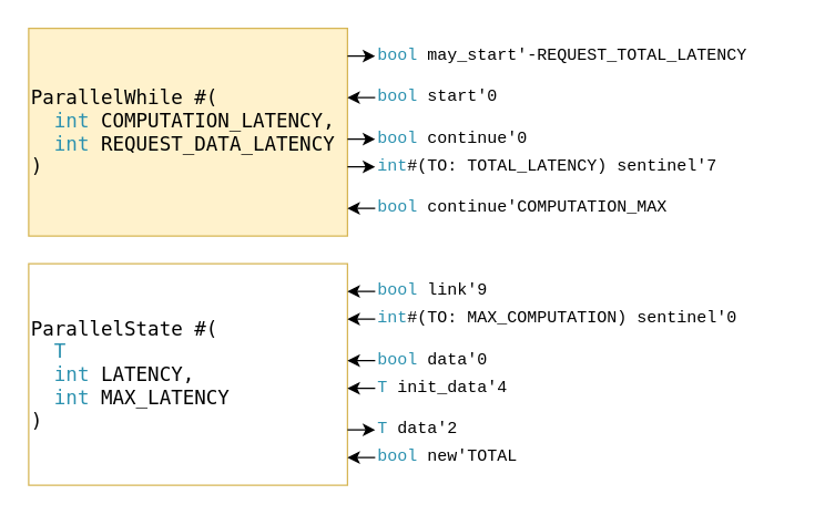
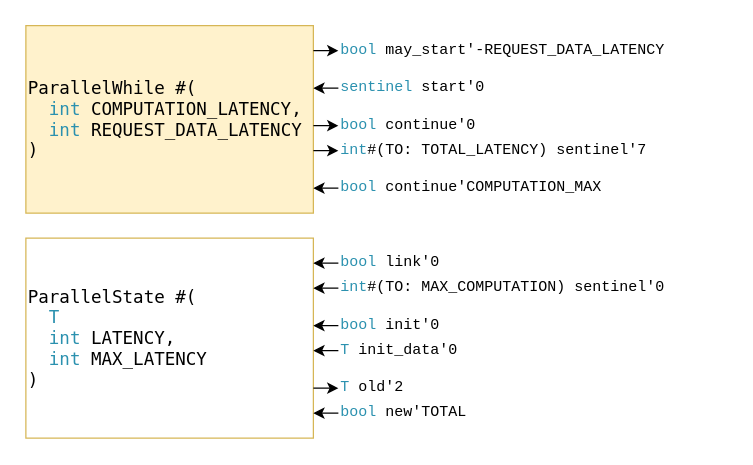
  <mxCell id="0" />
  <mxCell id="1" parent="0" />
  <mxCell id="2" value="&lt;span style=&quot;color: rgb(0, 0, 0); font-family: &amp;quot;Droid Sans Mono&amp;quot;, &amp;quot;monospace&amp;quot;, monospace; font-size: 14px; font-style: normal; font-variant-ligatures: normal; font-variant-caps: normal; font-weight: 400; letter-spacing: normal; orphans: 2; text-indent: 0px; text-transform: none; widows: 2; word-spacing: 0px; -webkit-text-stroke-width: 0px; text-decoration-thickness: initial; text-decoration-style: initial; text-decoration-color: initial;&quot; class=&quot;mtk1&quot;&gt;ParallelWhile #(&lt;br&gt;&lt;/span&gt;&lt;span style=&quot;color: rgb(43, 145, 175); font-family: &amp;quot;Droid Sans Mono&amp;quot;, &amp;quot;monospace&amp;quot;, monospace; font-size: 14px; font-style: normal; font-variant-ligatures: normal; font-variant-caps: normal; font-weight: 400; letter-spacing: normal; orphans: 2; text-indent: 0px; text-transform: none; widows: 2; word-spacing: 0px; -webkit-text-stroke-width: 0px; text-decoration-thickness: initial; text-decoration-style: initial; text-decoration-color: initial;&quot; class=&quot;mtk25&quot;&gt;&amp;nbsp; int&amp;nbsp;&lt;/span&gt;&lt;span style=&quot;font-family: &amp;quot;Droid Sans Mono&amp;quot;, &amp;quot;monospace&amp;quot;, monospace; font-size: 14px; font-style: normal; font-variant-ligatures: normal; font-variant-caps: normal; font-weight: 400; letter-spacing: normal; orphans: 2; text-indent: 0px; text-transform: none; widows: 2; word-spacing: 0px; -webkit-text-stroke-width: 0px; text-decoration-thickness: initial; text-decoration-style: initial; text-decoration-color: initial;&quot; class=&quot;mtk1&quot;&gt;COMPUTATION_LATENCY,&lt;br&gt;&lt;/span&gt;&lt;span style=&quot;font-family: &amp;quot;Droid Sans Mono&amp;quot;, &amp;quot;monospace&amp;quot;, monospace; font-size: 14px; font-style: normal; font-variant-ligatures: normal; font-variant-caps: normal; font-weight: 400; letter-spacing: normal; orphans: 2; text-indent: 0px; text-transform: none; widows: 2; word-spacing: 0px; -webkit-text-stroke-width: 0px; text-decoration-thickness: initial; text-decoration-style: initial; text-decoration-color: initial;&quot; class=&quot;mtk25&quot;&gt;&amp;nbsp;&amp;nbsp;&lt;/span&gt;&lt;span style=&quot;color: rgb(43, 145, 175); font-family: &amp;quot;Droid Sans Mono&amp;quot;, &amp;quot;monospace&amp;quot;, monospace; font-size: 14px; font-style: normal; font-variant-ligatures: normal; font-variant-caps: normal; font-weight: 400; letter-spacing: normal; orphans: 2; text-indent: 0px; text-transform: none; widows: 2; word-spacing: 0px; -webkit-text-stroke-width: 0px; text-decoration-thickness: initial; text-decoration-style: initial; text-decoration-color: initial;&quot; class=&quot;mtk25&quot;&gt;int&lt;/span&gt;&lt;span style=&quot;color: rgb(0, 0, 0); font-family: &amp;quot;Droid Sans Mono&amp;quot;, &amp;quot;monospace&amp;quot;, monospace; font-size: 14px; font-style: normal; font-variant-ligatures: normal; font-variant-caps: normal; font-weight: 400; letter-spacing: normal; orphans: 2; text-indent: 0px; text-transform: none; widows: 2; word-spacing: 0px; -webkit-text-stroke-width: 0px; text-decoration-thickness: initial; text-decoration-style: initial; text-decoration-color: initial;&quot; class=&quot;mtk1&quot;&gt; REQUEST_DATA_LATENCY&lt;br&gt;)&lt;/span&gt;" style="rounded=0;whiteSpace=wrap;html=1;labelBackgroundColor=none;align=left;fillColor=#fff2cc;strokeColor=#d6b656;" vertex="1" parent="1"><mxGeometry x="20" y="20" width="230" height="150" as="geometry" /></mxCell>
  <mxCell id="3" value="" style="endArrow=classic;html=1;rounded=0;" edge="1" parent="1"><mxGeometry width="50" height="50" relative="1" as="geometry"><mxPoint x="250" y="40" as="sourcePoint" /><mxPoint x="270" y="40" as="targetPoint" /></mxGeometry></mxCell>
- <mxCell id="4" value="&lt;font color=&quot;#2b91af&quot;&gt;bool&lt;/font&gt; may_start'-REQUEST_TOTAL_LATENCY" style="text;html=1;strokeColor=none;fillColor=none;align=left;verticalAlign=middle;whiteSpace=wrap;rounded=0;fontFamily=Courier New;" vertex="1" parent="1"><mxGeometry x="270" y="20" width="310" height="40" as="geometry" /></mxCell>
+ <mxCell id="4" value="&lt;font color=&quot;#2b91af&quot;&gt;bool&lt;/font&gt; may_start'-REQUEST_DATA_LATENCY" style="text;html=1;strokeColor=none;fillColor=none;align=left;verticalAlign=middle;whiteSpace=wrap;rounded=0;fontFamily=Courier New;" vertex="1" parent="1"><mxGeometry x="270" y="20" width="310" height="40" as="geometry" /></mxCell>
  <mxCell id="5" value="" style="endArrow=classic;html=1;rounded=0;" edge="1" parent="1"><mxGeometry width="50" height="50" relative="1" as="geometry"><mxPoint x="270" y="70" as="sourcePoint" /><mxPoint x="250" y="70" as="targetPoint" /></mxGeometry></mxCell>
- <mxCell id="6" value="&lt;font color=&quot;#2b91af&quot;&gt;bool&lt;/font&gt; start'0" style="text;html=1;strokeColor=none;fillColor=none;align=left;verticalAlign=middle;whiteSpace=wrap;rounded=0;fontFamily=Courier New;" vertex="1" parent="1"><mxGeometry x="270" y="50" width="130" height="40" as="geometry" /></mxCell>
+ <mxCell id="6" value="&lt;font color=&quot;#2b91af&quot;&gt;sentinel&lt;/font&gt; start'0" style="text;html=1;strokeColor=none;fillColor=none;align=left;verticalAlign=middle;whiteSpace=wrap;rounded=0;fontFamily=Courier New;" vertex="1" parent="1"><mxGeometry x="270" y="50" width="130" height="40" as="geometry" /></mxCell>
  <mxCell id="7" value="" style="endArrow=classic;html=1;rounded=0;" edge="1" parent="1"><mxGeometry width="50" height="50" relative="1" as="geometry"><mxPoint x="250" y="100" as="sourcePoint" /><mxPoint x="270" y="100" as="targetPoint" /></mxGeometry></mxCell>
  <mxCell id="8" value="&lt;font color=&quot;#2b91af&quot;&gt;bool&lt;/font&gt; continue'0" style="text;html=1;strokeColor=none;fillColor=none;align=left;verticalAlign=middle;whiteSpace=wrap;rounded=0;fontFamily=Courier New;" vertex="1" parent="1"><mxGeometry x="270" y="80" width="200" height="40" as="geometry" /></mxCell>
  <mxCell id="9" value="&lt;font color=&quot;#2b91af&quot;&gt;int&lt;/font&gt;#(TO: TOTAL_LATENCY) sentinel'7" style="text;html=1;strokeColor=none;fillColor=none;align=left;verticalAlign=middle;whiteSpace=wrap;rounded=0;fontFamily=Courier New;" vertex="1" parent="1"><mxGeometry x="270" y="100" width="280" height="40" as="geometry" /></mxCell>
  <mxCell id="10" value="" style="endArrow=classic;html=1;rounded=0;" edge="1" parent="1"><mxGeometry width="50" height="50" relative="1" as="geometry"><mxPoint x="250" y="120" as="sourcePoint" /><mxPoint x="270" y="120" as="targetPoint" /></mxGeometry></mxCell>
  <mxCell id="11" value="&lt;font color=&quot;#2b91af&quot;&gt;bool&lt;/font&gt; continue'COMPUTATION_MAX" style="text;html=1;strokeColor=none;fillColor=none;align=left;verticalAlign=middle;whiteSpace=wrap;rounded=0;fontFamily=Courier New;" vertex="1" parent="1"><mxGeometry x="270" y="130" width="280" height="40" as="geometry" /></mxCell>
  <mxCell id="12" value="" style="endArrow=classic;html=1;rounded=0;" edge="1" parent="1"><mxGeometry width="50" height="50" relative="1" as="geometry"><mxPoint x="270" y="150" as="sourcePoint" /><mxPoint x="250" y="150" as="targetPoint" /></mxGeometry></mxCell>
  <mxCell id="13" value="&lt;span style=&quot;color: rgb(0, 0, 0); font-family: &amp;quot;Droid Sans Mono&amp;quot;, &amp;quot;monospace&amp;quot;, monospace; font-size: 14px; font-style: normal; font-variant-ligatures: normal; font-variant-caps: normal; font-weight: 400; letter-spacing: normal; orphans: 2; text-indent: 0px; text-transform: none; widows: 2; word-spacing: 0px; -webkit-text-stroke-width: 0px; text-decoration-thickness: initial; text-decoration-style: initial; text-decoration-color: initial;&quot; class=&quot;mtk1&quot;&gt;ParallelState #(&lt;br&gt;&lt;/span&gt;&lt;span style=&quot;color: rgb(43, 145, 175); font-family: &amp;quot;Droid Sans Mono&amp;quot;, &amp;quot;monospace&amp;quot;, monospace; font-size: 14px; font-style: normal; font-variant-ligatures: normal; font-variant-caps: normal; font-weight: 400; letter-spacing: normal; orphans: 2; text-indent: 0px; text-transform: none; widows: 2; word-spacing: 0px; -webkit-text-stroke-width: 0px; text-decoration-thickness: initial; text-decoration-style: initial; text-decoration-color: initial;&quot; class=&quot;mtk25&quot;&gt;&amp;nbsp; T&lt;br&gt;&amp;nbsp; int&amp;nbsp;&lt;/span&gt;&lt;span style=&quot;font-family: &amp;quot;Droid Sans Mono&amp;quot;, &amp;quot;monospace&amp;quot;, monospace; font-size: 14px; font-style: normal; font-variant-ligatures: normal; font-variant-caps: normal; font-weight: 400; letter-spacing: normal; orphans: 2; text-indent: 0px; text-transform: none; widows: 2; word-spacing: 0px; -webkit-text-stroke-width: 0px; text-decoration-thickness: initial; text-decoration-style: initial; text-decoration-color: initial;&quot; class=&quot;mtk1&quot;&gt;LATENCY,&lt;br&gt;&lt;/span&gt;&lt;span style=&quot;font-family: &amp;quot;Droid Sans Mono&amp;quot;, &amp;quot;monospace&amp;quot;, monospace; font-size: 14px; font-style: normal; font-variant-ligatures: normal; font-variant-caps: normal; font-weight: 400; letter-spacing: normal; orphans: 2; text-indent: 0px; text-transform: none; widows: 2; word-spacing: 0px; -webkit-text-stroke-width: 0px; text-decoration-thickness: initial; text-decoration-style: initial; text-decoration-color: initial;&quot; class=&quot;mtk25&quot;&gt;&amp;nbsp;&amp;nbsp;&lt;/span&gt;&lt;span style=&quot;color: rgb(43, 145, 175); font-family: &amp;quot;Droid Sans Mono&amp;quot;, &amp;quot;monospace&amp;quot;, monospace; font-size: 14px; font-style: normal; font-variant-ligatures: normal; font-variant-caps: normal; font-weight: 400; letter-spacing: normal; orphans: 2; text-indent: 0px; text-transform: none; widows: 2; word-spacing: 0px; -webkit-text-stroke-width: 0px; text-decoration-thickness: initial; text-decoration-style: initial; text-decoration-color: initial;&quot; class=&quot;mtk25&quot;&gt;int&lt;/span&gt;&lt;span style=&quot;color: rgb(0, 0, 0); font-family: &amp;quot;Droid Sans Mono&amp;quot;, &amp;quot;monospace&amp;quot;, monospace; font-size: 14px; font-style: normal; font-variant-ligatures: normal; font-variant-caps: normal; font-weight: 400; letter-spacing: normal; orphans: 2; text-indent: 0px; text-transform: none; widows: 2; word-spacing: 0px; -webkit-text-stroke-width: 0px; text-decoration-thickness: initial; text-decoration-style: initial; text-decoration-color: initial;&quot; class=&quot;mtk1&quot;&gt; MAX_LATENCY&lt;br&gt;)&lt;/span&gt;" style="rounded=0;whiteSpace=wrap;html=1;labelBackgroundColor=none;align=left;fillColor=#ffffff;strokeColor=#d6b656;" vertex="1" parent="1"><mxGeometry x="20" y="190" width="230" height="160" as="geometry" /></mxCell>
- <mxCell id="14" value="&lt;font color=&quot;#2b91af&quot;&gt;bool&lt;/font&gt; link'9" style="text;html=1;strokeColor=none;fillColor=none;align=left;verticalAlign=middle;whiteSpace=wrap;rounded=0;fontFamily=Courier New;" vertex="1" parent="1"><mxGeometry x="270" y="190" width="310" height="40" as="geometry" /></mxCell>
+ <mxCell id="14" value="&lt;font color=&quot;#2b91af&quot;&gt;bool&lt;/font&gt; link'0" style="text;html=1;strokeColor=none;fillColor=none;align=left;verticalAlign=middle;whiteSpace=wrap;rounded=0;fontFamily=Courier New;" vertex="1" parent="1"><mxGeometry x="270" y="190" width="310" height="40" as="geometry" /></mxCell>
  <mxCell id="15" value="" style="endArrow=classic;html=1;rounded=0;" edge="1" parent="1"><mxGeometry width="50" height="50" relative="1" as="geometry"><mxPoint x="270" y="230" as="sourcePoint" /><mxPoint x="250" y="230" as="targetPoint" /></mxGeometry></mxCell>
- <mxCell id="16" value="&lt;font color=&quot;#2b91af&quot;&gt;T&lt;/font&gt; data'2" style="text;html=1;strokeColor=none;fillColor=none;align=left;verticalAlign=middle;whiteSpace=wrap;rounded=0;fontFamily=Courier New;" vertex="1" parent="1"><mxGeometry x="270" y="290" width="130" height="40" as="geometry" /></mxCell>
+ <mxCell id="16" value="&lt;font color=&quot;#2b91af&quot;&gt;T&lt;/font&gt; old'2" style="text;html=1;strokeColor=none;fillColor=none;align=left;verticalAlign=middle;whiteSpace=wrap;rounded=0;fontFamily=Courier New;" vertex="1" parent="1"><mxGeometry x="270" y="290" width="130" height="40" as="geometry" /></mxCell>
  <mxCell id="17" value="" style="endArrow=classic;html=1;rounded=0;" edge="1" parent="1"><mxGeometry width="50" height="50" relative="1" as="geometry"><mxPoint x="250" y="310" as="sourcePoint" /><mxPoint x="270" y="310" as="targetPoint" /></mxGeometry></mxCell>
- <mxCell id="18" value="&lt;font color=&quot;#2b91af&quot;&gt;bool&lt;/font&gt; data'0" style="text;html=1;strokeColor=none;fillColor=none;align=left;verticalAlign=middle;whiteSpace=wrap;rounded=0;fontFamily=Courier New;" vertex="1" parent="1"><mxGeometry x="270" y="240" width="200" height="40" as="geometry" /></mxCell>
+ <mxCell id="18" value="&lt;font color=&quot;#2b91af&quot;&gt;bool&lt;/font&gt; init'0" style="text;html=1;strokeColor=none;fillColor=none;align=left;verticalAlign=middle;whiteSpace=wrap;rounded=0;fontFamily=Courier New;" vertex="1" parent="1"><mxGeometry x="270" y="240" width="200" height="40" as="geometry" /></mxCell>
  <mxCell id="19" value="&lt;font color=&quot;#2b91af&quot;&gt;int&lt;/font&gt;#(TO: MAX_COMPUTATION) sentinel'0" style="text;html=1;strokeColor=none;fillColor=none;align=left;verticalAlign=middle;whiteSpace=wrap;rounded=0;fontFamily=Courier New;" vertex="1" parent="1"><mxGeometry x="270" y="210" width="280" height="40" as="geometry" /></mxCell>
  <mxCell id="20" value="&lt;font color=&quot;#2b91af&quot;&gt;bool&lt;/font&gt; new'TOTAL" style="text;html=1;strokeColor=none;fillColor=none;align=left;verticalAlign=middle;whiteSpace=wrap;rounded=0;fontFamily=Courier New;" vertex="1" parent="1"><mxGeometry x="270" y="310" width="280" height="40" as="geometry" /></mxCell>
  <mxCell id="21" value="" style="endArrow=classic;html=1;rounded=0;" edge="1" parent="1"><mxGeometry width="50" height="50" relative="1" as="geometry"><mxPoint x="270" y="330" as="sourcePoint" /><mxPoint x="250" y="330" as="targetPoint" /></mxGeometry></mxCell>
  <mxCell id="22" value="" style="endArrow=classic;html=1;rounded=0;" edge="1" parent="1"><mxGeometry width="50" height="50" relative="1" as="geometry"><mxPoint x="270" y="210" as="sourcePoint" /><mxPoint x="250" y="210" as="targetPoint" /></mxGeometry></mxCell>
  <mxCell id="23" value="" style="endArrow=classic;html=1;rounded=0;" edge="1" parent="1"><mxGeometry width="50" height="50" relative="1" as="geometry"><mxPoint x="270" y="280" as="sourcePoint" /><mxPoint x="250" y="280" as="targetPoint" /></mxGeometry></mxCell>
- <mxCell id="24" value="&lt;font color=&quot;#2b91af&quot;&gt;T&lt;/font&gt; init_data'4" style="text;html=1;strokeColor=none;fillColor=none;align=left;verticalAlign=middle;whiteSpace=wrap;rounded=0;fontFamily=Courier New;" vertex="1" parent="1"><mxGeometry x="270" y="260" width="130" height="40" as="geometry" /></mxCell>
+ <mxCell id="24" value="&lt;font color=&quot;#2b91af&quot;&gt;T&lt;/font&gt; init_data'0" style="text;html=1;strokeColor=none;fillColor=none;align=left;verticalAlign=middle;whiteSpace=wrap;rounded=0;fontFamily=Courier New;" vertex="1" parent="1"><mxGeometry x="270" y="260" width="130" height="40" as="geometry" /></mxCell>
  <mxCell id="25" value="" style="endArrow=classic;html=1;rounded=0;" edge="1" parent="1"><mxGeometry width="50" height="50" relative="1" as="geometry"><mxPoint x="270" y="260" as="sourcePoint" /><mxPoint x="250" y="260" as="targetPoint" /></mxGeometry></mxCell>
